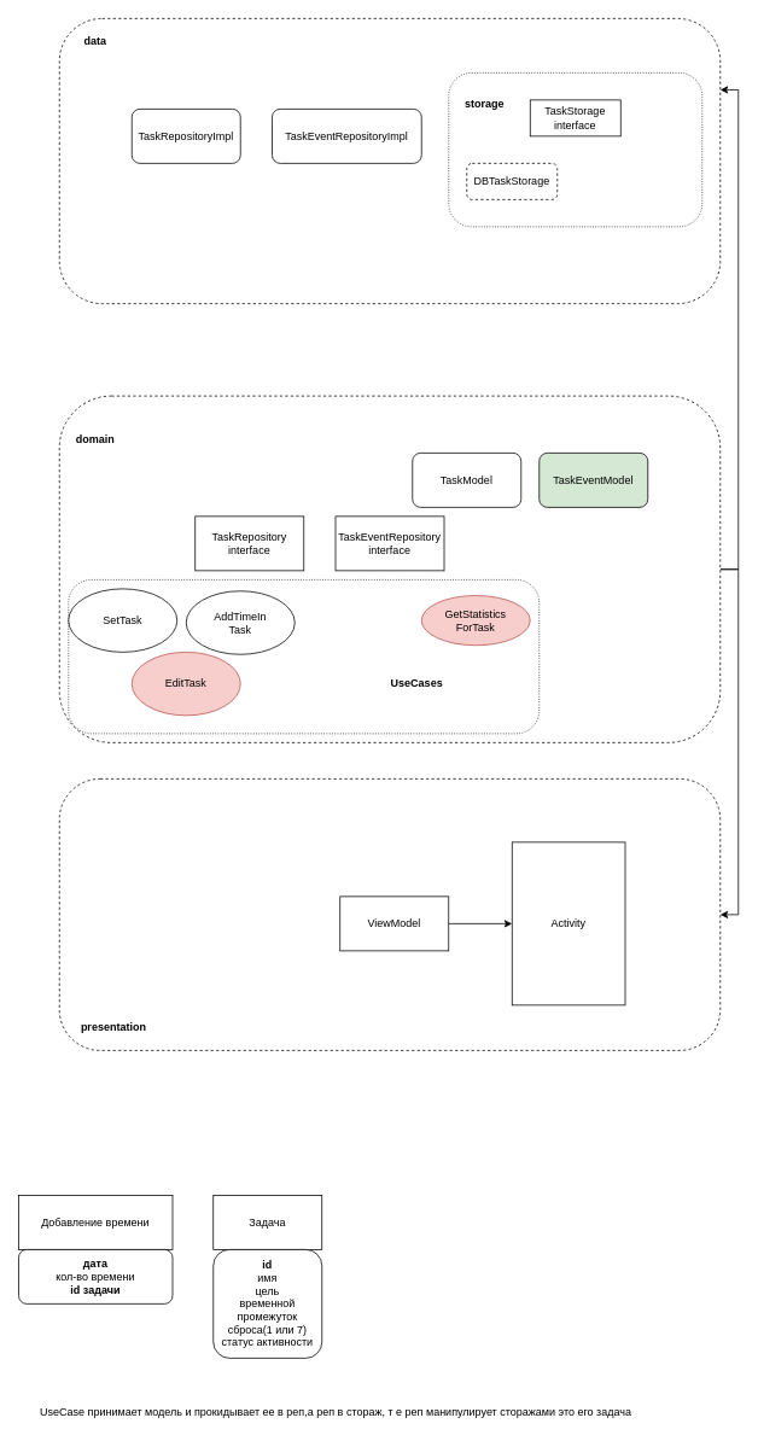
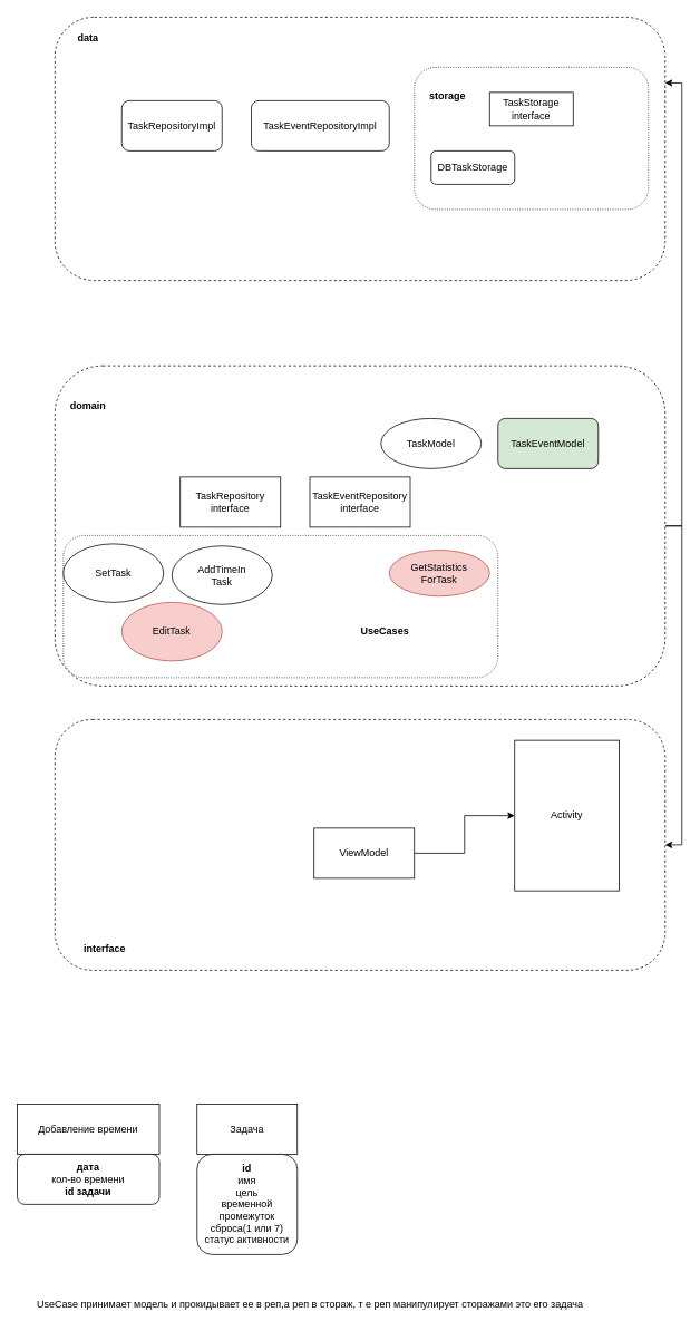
  <mxCell id="0" />
  <mxCell id="1" parent="0" />
  <mxCell id="2" value="" style="rounded=1;whiteSpace=wrap;html=1;dashed=1;" vertex="1" parent="1"><mxGeometry x="65" y="20" width="730" height="315" as="geometry" /></mxCell>
  <mxCell id="3" value="" style="rounded=1;whiteSpace=wrap;html=1;dashed=1;dashPattern=1 2;" vertex="1" parent="1"><mxGeometry x="495" y="80" width="280" height="170" as="geometry" /></mxCell>
  <mxCell id="4" style="edgeStyle=orthogonalEdgeStyle;rounded=0;orthogonalLoop=1;jettySize=auto;html=1;entryX=1;entryY=0.5;entryDx=0;entryDy=0;" edge="1" parent="1" source="6" target="10"><mxGeometry relative="1" as="geometry"><Array as="points"><mxPoint x="815" y="629" /><mxPoint x="815" y="1010" /></Array></mxGeometry></mxCell>
  <mxCell id="5" style="edgeStyle=orthogonalEdgeStyle;rounded=0;orthogonalLoop=1;jettySize=auto;html=1;entryX=1;entryY=0.25;entryDx=0;entryDy=0;" edge="1" parent="1" source="6" target="2"><mxGeometry relative="1" as="geometry"><Array as="points"><mxPoint x="815" y="629" /><mxPoint x="815" y="99" /></Array></mxGeometry></mxCell>
  <mxCell id="6" value="" style="rounded=1;whiteSpace=wrap;html=1;dashed=1;" vertex="1" parent="1"><mxGeometry x="65" y="437" width="730" height="383" as="geometry" /></mxCell>
  <mxCell id="7" value="" style="rounded=1;whiteSpace=wrap;html=1;dashed=1;dashPattern=1 2;" vertex="1" parent="1"><mxGeometry x="75" y="640" width="520" height="170" as="geometry" /></mxCell>
  <mxCell id="8" value="domain" style="text;html=1;strokeColor=none;fillColor=none;align=center;verticalAlign=middle;whiteSpace=wrap;rounded=0;dashed=1;fontStyle=1" vertex="1" parent="1"><mxGeometry x="75" y="470" width="60" height="30" as="geometry" /></mxCell>
  <mxCell id="9" value="data" style="text;html=1;strokeColor=none;fillColor=none;align=center;verticalAlign=middle;whiteSpace=wrap;rounded=0;dashed=1;fontStyle=1" vertex="1" parent="1"><mxGeometry x="75" y="30" width="60" height="30" as="geometry" /></mxCell>
  <mxCell id="10" value="" style="rounded=1;whiteSpace=wrap;html=1;dashed=1;" vertex="1" parent="1"><mxGeometry x="65" y="860" width="730" height="300" as="geometry" /></mxCell>
- <mxCell id="11" value="presentation" style="text;html=1;strokeColor=none;fillColor=none;align=center;verticalAlign=middle;whiteSpace=wrap;rounded=0;dashed=1;fontStyle=1" vertex="1" parent="1"><mxGeometry x="95" y="1120" width="60" height="30" as="geometry" /></mxCell>
+ <mxCell id="11" value="interface" style="text;html=1;strokeColor=none;fillColor=none;align=center;verticalAlign=middle;whiteSpace=wrap;rounded=0;dashed=1;fontStyle=1" vertex="1" parent="1"><mxGeometry x="95" y="1120" width="60" height="30" as="geometry" /></mxCell>
  <mxCell id="12" value="AddTimeIn&lt;br&gt;Task" style="ellipse;whiteSpace=wrap;html=1;rounded=0;" vertex="1" parent="1"><mxGeometry x="205" y="652.5" width="120" height="70" as="geometry" /></mxCell>
  <mxCell id="13" value="SetTask" style="ellipse;whiteSpace=wrap;html=1;rounded=0;" vertex="1" parent="1"><mxGeometry x="75" y="650" width="120" height="70" as="geometry" /></mxCell>
  <mxCell id="14" value="GetStatistics&lt;br&gt;ForTask" style="ellipse;whiteSpace=wrap;html=1;rounded=0;fillColor=#f8cecc;strokeColor=#b85450;" vertex="1" parent="1"><mxGeometry x="465" y="657.5" width="120" height="55" as="geometry" /></mxCell>
  <mxCell id="15" value="&lt;b&gt;UseCases&lt;/b&gt;" style="text;html=1;strokeColor=none;fillColor=none;align=center;verticalAlign=middle;whiteSpace=wrap;rounded=0;" vertex="1" parent="1"><mxGeometry x="430" y="740" width="60" height="30" as="geometry" /></mxCell>
- <mxCell id="16" value="TaskModel" style="rounded=1;whiteSpace=wrap;html=1;" vertex="1" parent="1"><mxGeometry x="455" y="500" width="120" height="60" as="geometry" /></mxCell>
+ <mxCell id="16" value="TaskModel" style="ellipse;whiteSpace=wrap;html=1;" vertex="1" parent="1"><mxGeometry x="455" y="500" width="120" height="60" as="geometry" /></mxCell>
  <mxCell id="17" value="Добавление времени" style="rounded=0;whiteSpace=wrap;html=1;" vertex="1" parent="1"><mxGeometry x="20" y="1320" width="170" height="60" as="geometry" /></mxCell>
  <mxCell id="18" value="&lt;b&gt;дата&lt;/b&gt;&lt;br&gt;кол-во времени&lt;br&gt;&lt;b&gt;id задачи&lt;/b&gt;" style="rounded=1;whiteSpace=wrap;html=1;" vertex="1" parent="1"><mxGeometry x="20" y="1380" width="170" height="60" as="geometry" /></mxCell>
  <mxCell id="19" value="Задача" style="rounded=0;whiteSpace=wrap;html=1;" vertex="1" parent="1"><mxGeometry x="235" y="1320" width="120" height="60" as="geometry" /></mxCell>
  <mxCell id="20" value="&lt;b&gt;id&lt;/b&gt;&lt;br&gt;имя&lt;br&gt;цель&lt;br&gt;временной промежуток&lt;br&gt;сброса(1 или 7)&lt;br&gt;статус активности" style="rounded=1;whiteSpace=wrap;html=1;" vertex="1" parent="1"><mxGeometry x="235" y="1380" width="120" height="120" as="geometry" /></mxCell>
  <mxCell id="21" value="EditTask" style="ellipse;whiteSpace=wrap;html=1;rounded=0;fillColor=#f8cecc;strokeColor=#b85450;" vertex="1" parent="1"><mxGeometry x="145" y="720" width="120" height="70" as="geometry" /></mxCell>
  <mxCell id="22" value="TaskEventModel" style="rounded=1;whiteSpace=wrap;html=1;fillColor=#d5e8d4;" vertex="1" parent="1"><mxGeometry x="595" y="500" width="120" height="60" as="geometry" /></mxCell>
  <mxCell id="23" value="TaskRepository&lt;br&gt;interface" style="rounded=0;whiteSpace=wrap;html=1;" vertex="1" parent="1"><mxGeometry x="215" y="570" width="120" height="60" as="geometry" /></mxCell>
  <mxCell id="24" value="TaskEventRepository&lt;br&gt;interface" style="rounded=0;whiteSpace=wrap;html=1;" vertex="1" parent="1"><mxGeometry x="370" y="570" width="120" height="60" as="geometry" /></mxCell>
  <mxCell id="25" value="UseCase принимает модель и прокидывает ее в реп,а реп в стораж, т е реп манипулирует сторажами это его задача" style="text;html=1;align=center;verticalAlign=middle;resizable=0;points=[];autosize=1;strokeColor=none;fillColor=none;" vertex="1" parent="1"><mxGeometry x="35" y="1550" width="670" height="20" as="geometry" /></mxCell>
  <mxCell id="26" value="TaskRepositoryImpl" style="rounded=1;whiteSpace=wrap;html=1;" vertex="1" parent="1"><mxGeometry x="145" y="120" width="120" height="60" as="geometry" /></mxCell>
  <mxCell id="27" value="TaskEventRepositoryImpl" style="rounded=1;whiteSpace=wrap;html=1;" vertex="1" parent="1"><mxGeometry x="300" y="120" width="165" height="60" as="geometry" /></mxCell>
  <mxCell id="28" value="&lt;b&gt;storage&lt;/b&gt;" style="text;html=1;strokeColor=none;fillColor=none;align=center;verticalAlign=middle;whiteSpace=wrap;rounded=0;dashed=1;dashPattern=1 2;" vertex="1" parent="1"><mxGeometry x="505" y="100" width="60" height="30" as="geometry" /></mxCell>
  <mxCell id="29" value="TaskStorage&lt;br&gt;interface" style="rounded=0;whiteSpace=wrap;html=1;" vertex="1" parent="1"><mxGeometry x="585" y="110" width="100" height="40" as="geometry" /></mxCell>
- <mxCell id="30" value="DBTaskStorage" style="rounded=1;whiteSpace=wrap;html=1;dashed=1;" vertex="1" parent="1"><mxGeometry x="515" y="180" width="100" height="40" as="geometry" /></mxCell>
+ <mxCell id="30" value="DBTaskStorage" style="rounded=1;whiteSpace=wrap;html=1;" vertex="1" parent="1"><mxGeometry x="515" y="180" width="100" height="40" as="geometry" /></mxCell>
  <mxCell id="31" style="edgeStyle=orthogonalEdgeStyle;rounded=0;orthogonalLoop=1;jettySize=auto;html=1;entryX=0;entryY=0.5;entryDx=0;entryDy=0;" edge="1" parent="1" source="32" target="33"><mxGeometry relative="1" as="geometry" /></mxCell>
  <mxCell id="32" value="ViewModel" style="rounded=0;whiteSpace=wrap;html=1;" vertex="1" parent="1"><mxGeometry x="375" y="990" width="120" height="60" as="geometry" /></mxCell>
- <mxCell id="33" value="Activity" style="rounded=0;whiteSpace=wrap;html=1;" vertex="1" parent="1"><mxGeometry x="565" y="930" width="125" height="180" as="geometry" /></mxCell>
+ <mxCell id="33" value="Activity" style="rounded=0;whiteSpace=wrap;html=1;" vertex="1" parent="1"><mxGeometry x="615" y="885" width="125" height="180" as="geometry" /></mxCell>
